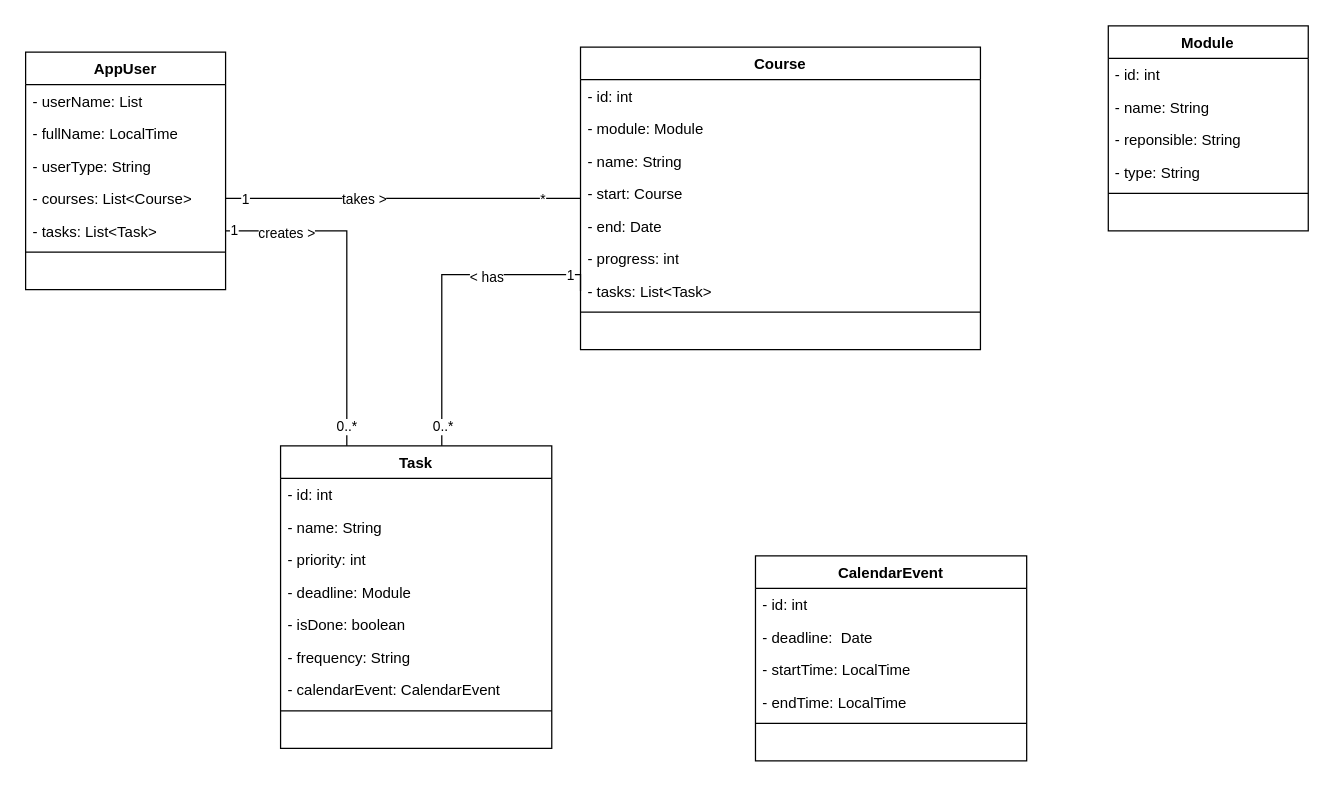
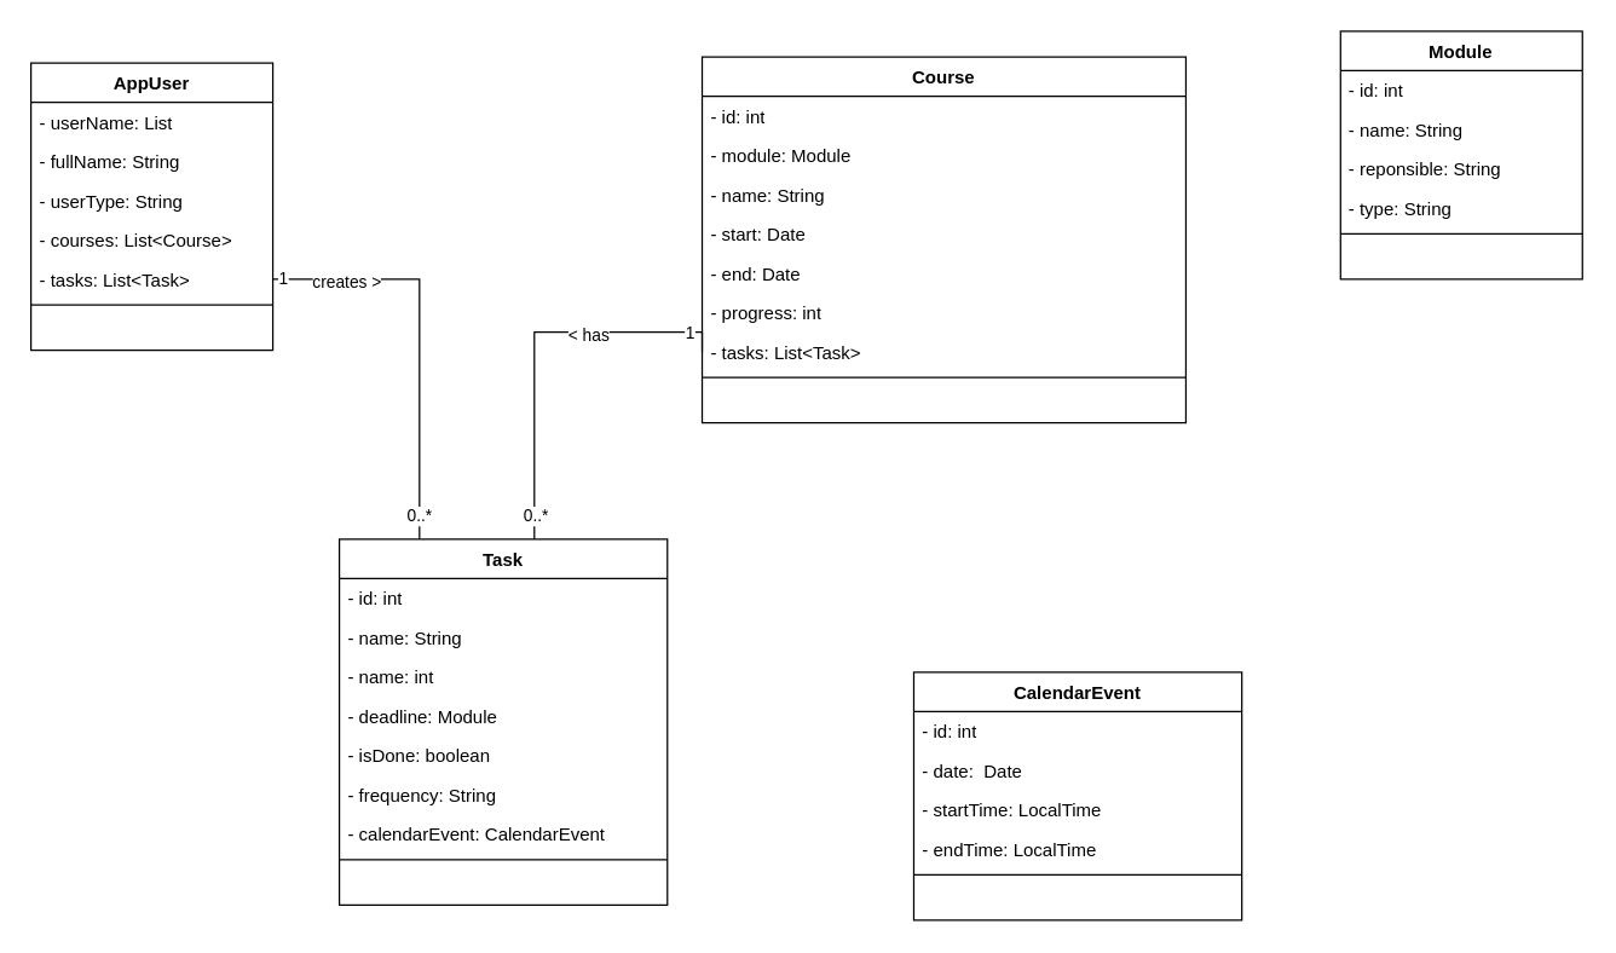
  <mxCell id="0" />
  <mxCell id="1" parent="0" />
- <mxCell id="2" style="edgeStyle=orthogonalEdgeStyle;rounded=0;orthogonalLoop=1;jettySize=auto;html=1;exitX=1;exitY=0.5;exitDx=0;exitDy=0;endArrow=none;endFill=0;" parent="1" source="10" target="14" edge="1"><mxGeometry relative="1" as="geometry"><mxPoint x="373" y="5" as="sourcePoint" /><mxPoint x="408" y="219" as="targetPoint" /></mxGeometry></mxCell>
- <mxCell id="3" value="takes &amp;gt;" style="edgeLabel;html=1;align=center;verticalAlign=middle;resizable=0;points=[];" parent="2" vertex="1" connectable="0"><mxGeometry x="-0.226" y="2" relative="1" as="geometry"><mxPoint y="2" as="offset" /></mxGeometry></mxCell>
- <mxCell id="4" value="*" style="edgeLabel;html=1;align=center;verticalAlign=middle;resizable=0;points=[];" parent="2" vertex="1" connectable="0"><mxGeometry x="0.73" relative="1" as="geometry"><mxPoint x="7" as="offset" /></mxGeometry></mxCell>
- <mxCell id="5" value="1" style="edgeLabel;html=1;align=center;verticalAlign=middle;resizable=0;points=[];" parent="2" vertex="1" connectable="0"><mxGeometry x="-0.897" relative="1" as="geometry"><mxPoint as="offset" /></mxGeometry></mxCell>
  <mxCell id="6" value="AppUser" style="swimlane;fontStyle=1;align=center;verticalAlign=top;childLayout=stackLayout;horizontal=1;startSize=26;horizontalStack=0;resizeParent=1;resizeParentMax=0;resizeLast=0;collapsible=1;marginBottom=0;whiteSpace=wrap;html=1;" parent="1" vertex="1"><mxGeometry x="20" y="41" width="160" height="190" as="geometry" /></mxCell>
  <mxCell id="7" value="- userName: List" style="text;strokeColor=none;fillColor=none;align=left;verticalAlign=top;spacingLeft=4;spacingRight=4;overflow=hidden;rotatable=0;points=[[0,0.5],[1,0.5]];portConstraint=eastwest;whiteSpace=wrap;html=1;" parent="6" vertex="1"><mxGeometry y="26" width="160" height="26" as="geometry" /></mxCell>
- <mxCell id="8" value="- fullName: LocalTime" style="text;strokeColor=none;fillColor=none;align=left;verticalAlign=top;spacingLeft=4;spacingRight=4;overflow=hidden;rotatable=0;points=[[0,0.5],[1,0.5]];portConstraint=eastwest;whiteSpace=wrap;html=1;" parent="6" vertex="1"><mxGeometry y="52" width="160" height="26" as="geometry" /></mxCell>
+ <mxCell id="8" value="- fullName: String" style="text;strokeColor=none;fillColor=none;align=left;verticalAlign=top;spacingLeft=4;spacingRight=4;overflow=hidden;rotatable=0;points=[[0,0.5],[1,0.5]];portConstraint=eastwest;whiteSpace=wrap;html=1;" parent="6" vertex="1"><mxGeometry y="52" width="160" height="26" as="geometry" /></mxCell>
  <mxCell id="9" value="- userType: String" style="text;strokeColor=none;fillColor=none;align=left;verticalAlign=top;spacingLeft=4;spacingRight=4;overflow=hidden;rotatable=0;points=[[0,0.5],[1,0.5]];portConstraint=eastwest;whiteSpace=wrap;html=1;" parent="6" vertex="1"><mxGeometry y="78" width="160" height="26" as="geometry" /></mxCell>
  <mxCell id="10" value="- courses: List&amp;lt;Course&amp;gt;" style="text;strokeColor=none;fillColor=none;align=left;verticalAlign=top;spacingLeft=4;spacingRight=4;overflow=hidden;rotatable=0;points=[[0,0.5],[1,0.5]];portConstraint=eastwest;whiteSpace=wrap;html=1;" parent="6" vertex="1"><mxGeometry y="104" width="160" height="26" as="geometry" /></mxCell>
  <mxCell id="11" value="- tasks: List&amp;lt;Task&amp;gt;&amp;nbsp;" style="text;strokeColor=none;fillColor=none;align=left;verticalAlign=top;spacingLeft=4;spacingRight=4;overflow=hidden;rotatable=0;points=[[0,0.5],[1,0.5]];portConstraint=eastwest;whiteSpace=wrap;html=1;" parent="6" vertex="1"><mxGeometry y="130" width="160" height="26" as="geometry" /></mxCell>
  <mxCell id="12" value="" style="line;strokeWidth=1;fillColor=none;align=left;verticalAlign=middle;spacingTop=-1;spacingLeft=3;spacingRight=3;rotatable=0;labelPosition=right;points=[];portConstraint=eastwest;strokeColor=inherit;" parent="6" vertex="1"><mxGeometry y="156" width="160" height="8" as="geometry" /></mxCell>
  <mxCell id="13" value="&amp;nbsp;" style="text;strokeColor=none;fillColor=none;align=left;verticalAlign=top;spacingLeft=4;spacingRight=4;overflow=hidden;rotatable=0;points=[[0,0.5],[1,0.5]];portConstraint=eastwest;whiteSpace=wrap;html=1;" parent="6" vertex="1"><mxGeometry y="164" width="160" height="26" as="geometry" /></mxCell>
  <mxCell id="14" value="Course" style="swimlane;fontStyle=1;align=center;verticalAlign=top;childLayout=stackLayout;horizontal=1;startSize=26;horizontalStack=0;resizeParent=1;resizeParentMax=0;resizeLast=0;collapsible=1;marginBottom=0;whiteSpace=wrap;html=1;" parent="1" vertex="1"><mxGeometry x="464" y="37" width="320" height="242" as="geometry" /></mxCell>
  <mxCell id="15" value="- id: int" style="text;strokeColor=none;fillColor=none;align=left;verticalAlign=top;spacingLeft=4;spacingRight=4;overflow=hidden;rotatable=0;points=[[0,0.5],[1,0.5]];portConstraint=eastwest;whiteSpace=wrap;html=1;" parent="14" vertex="1"><mxGeometry y="26" width="320" height="26" as="geometry" /></mxCell>
  <mxCell id="16" value="- module: Module" style="text;strokeColor=none;fillColor=none;align=left;verticalAlign=top;spacingLeft=4;spacingRight=4;overflow=hidden;rotatable=0;points=[[0,0.5],[1,0.5]];portConstraint=eastwest;whiteSpace=wrap;html=1;" parent="14" vertex="1"><mxGeometry y="52" width="320" height="26" as="geometry" /></mxCell>
  <mxCell id="17" value="- name: String" style="text;strokeColor=none;fillColor=none;align=left;verticalAlign=top;spacingLeft=4;spacingRight=4;overflow=hidden;rotatable=0;points=[[0,0.5],[1,0.5]];portConstraint=eastwest;whiteSpace=wrap;html=1;" parent="14" vertex="1"><mxGeometry y="78" width="320" height="26" as="geometry" /></mxCell>
- <mxCell id="18" value="- start: Course" style="text;strokeColor=none;fillColor=none;align=left;verticalAlign=top;spacingLeft=4;spacingRight=4;overflow=hidden;rotatable=0;points=[[0,0.5],[1,0.5]];portConstraint=eastwest;whiteSpace=wrap;html=1;" parent="14" vertex="1"><mxGeometry y="104" width="320" height="26" as="geometry" /></mxCell>
+ <mxCell id="18" value="- start: Date" style="text;strokeColor=none;fillColor=none;align=left;verticalAlign=top;spacingLeft=4;spacingRight=4;overflow=hidden;rotatable=0;points=[[0,0.5],[1,0.5]];portConstraint=eastwest;whiteSpace=wrap;html=1;" parent="14" vertex="1"><mxGeometry y="104" width="320" height="26" as="geometry" /></mxCell>
  <mxCell id="19" value="- end: Date" style="text;strokeColor=none;fillColor=none;align=left;verticalAlign=top;spacingLeft=4;spacingRight=4;overflow=hidden;rotatable=0;points=[[0,0.5],[1,0.5]];portConstraint=eastwest;whiteSpace=wrap;html=1;" parent="14" vertex="1"><mxGeometry y="130" width="320" height="26" as="geometry" /></mxCell>
  <mxCell id="20" value="- progress: int" style="text;strokeColor=none;fillColor=none;align=left;verticalAlign=top;spacingLeft=4;spacingRight=4;overflow=hidden;rotatable=0;points=[[0,0.5],[1,0.5]];portConstraint=eastwest;whiteSpace=wrap;html=1;" parent="14" vertex="1"><mxGeometry y="156" width="320" height="26" as="geometry" /></mxCell>
  <mxCell id="21" value="- tasks: List&amp;lt;Task&amp;gt;&amp;nbsp;" style="text;strokeColor=none;fillColor=none;align=left;verticalAlign=top;spacingLeft=4;spacingRight=4;overflow=hidden;rotatable=0;points=[[0,0.5],[1,0.5]];portConstraint=eastwest;whiteSpace=wrap;html=1;" parent="14" vertex="1"><mxGeometry y="182" width="320" height="26" as="geometry" /></mxCell>
  <mxCell id="22" value="" style="line;strokeWidth=1;fillColor=none;align=left;verticalAlign=middle;spacingTop=-1;spacingLeft=3;spacingRight=3;rotatable=0;labelPosition=right;points=[];portConstraint=eastwest;strokeColor=inherit;" parent="14" vertex="1"><mxGeometry y="208" width="320" height="8" as="geometry" /></mxCell>
  <mxCell id="23" value="&amp;nbsp;" style="text;strokeColor=none;fillColor=none;align=left;verticalAlign=top;spacingLeft=4;spacingRight=4;overflow=hidden;rotatable=0;points=[[0,0.5],[1,0.5]];portConstraint=eastwest;whiteSpace=wrap;html=1;" parent="14" vertex="1"><mxGeometry y="216" width="320" height="26" as="geometry" /></mxCell>
  <mxCell id="24" value="Module" style="swimlane;fontStyle=1;align=center;verticalAlign=top;childLayout=stackLayout;horizontal=1;startSize=26;horizontalStack=0;resizeParent=1;resizeParentMax=0;resizeLast=0;collapsible=1;marginBottom=0;whiteSpace=wrap;html=1;" parent="1" vertex="1"><mxGeometry x="886.3" y="20" width="160" height="164" as="geometry" /></mxCell>
  <mxCell id="25" value="- id: int" style="text;strokeColor=none;fillColor=none;align=left;verticalAlign=top;spacingLeft=4;spacingRight=4;overflow=hidden;rotatable=0;points=[[0,0.5],[1,0.5]];portConstraint=eastwest;whiteSpace=wrap;html=1;" parent="24" vertex="1"><mxGeometry y="26" width="160" height="26" as="geometry" /></mxCell>
  <mxCell id="26" value="- name: String" style="text;strokeColor=none;fillColor=none;align=left;verticalAlign=top;spacingLeft=4;spacingRight=4;overflow=hidden;rotatable=0;points=[[0,0.5],[1,0.5]];portConstraint=eastwest;whiteSpace=wrap;html=1;" parent="24" vertex="1"><mxGeometry y="52" width="160" height="26" as="geometry" /></mxCell>
  <mxCell id="27" value="- reponsible: String" style="text;strokeColor=none;fillColor=none;align=left;verticalAlign=top;spacingLeft=4;spacingRight=4;overflow=hidden;rotatable=0;points=[[0,0.5],[1,0.5]];portConstraint=eastwest;whiteSpace=wrap;html=1;" parent="24" vertex="1"><mxGeometry y="78" width="160" height="26" as="geometry" /></mxCell>
  <mxCell id="28" value="- type: String" style="text;strokeColor=none;fillColor=none;align=left;verticalAlign=top;spacingLeft=4;spacingRight=4;overflow=hidden;rotatable=0;points=[[0,0.5],[1,0.5]];portConstraint=eastwest;whiteSpace=wrap;html=1;" parent="24" vertex="1"><mxGeometry y="104" width="160" height="26" as="geometry" /></mxCell>
  <mxCell id="29" value="" style="line;strokeWidth=1;fillColor=none;align=left;verticalAlign=middle;spacingTop=-1;spacingLeft=3;spacingRight=3;rotatable=0;labelPosition=right;points=[];portConstraint=eastwest;strokeColor=inherit;" parent="24" vertex="1"><mxGeometry y="130" width="160" height="8" as="geometry" /></mxCell>
  <mxCell id="30" value="&amp;nbsp;" style="text;strokeColor=none;fillColor=none;align=left;verticalAlign=top;spacingLeft=4;spacingRight=4;overflow=hidden;rotatable=0;points=[[0,0.5],[1,0.5]];portConstraint=eastwest;whiteSpace=wrap;html=1;" parent="24" vertex="1"><mxGeometry y="138" width="160" height="26" as="geometry" /></mxCell>
  <mxCell id="31" value="Task" style="swimlane;fontStyle=1;align=center;verticalAlign=top;childLayout=stackLayout;horizontal=1;startSize=26;horizontalStack=0;resizeParent=1;resizeParentMax=0;resizeLast=0;collapsible=1;marginBottom=0;whiteSpace=wrap;html=1;" parent="1" vertex="1"><mxGeometry x="224" y="356" width="217" height="242" as="geometry" /></mxCell>
  <mxCell id="32" value="- id: int" style="text;strokeColor=none;fillColor=none;align=left;verticalAlign=top;spacingLeft=4;spacingRight=4;overflow=hidden;rotatable=0;points=[[0,0.5],[1,0.5]];portConstraint=eastwest;whiteSpace=wrap;html=1;" parent="31" vertex="1"><mxGeometry y="26" width="217" height="26" as="geometry" /></mxCell>
  <mxCell id="33" value="- name: String" style="text;strokeColor=none;fillColor=none;align=left;verticalAlign=top;spacingLeft=4;spacingRight=4;overflow=hidden;rotatable=0;points=[[0,0.5],[1,0.5]];portConstraint=eastwest;whiteSpace=wrap;html=1;" parent="31" vertex="1"><mxGeometry y="52" width="217" height="26" as="geometry" /></mxCell>
- <mxCell id="34" value="- priority: int" style="text;strokeColor=none;fillColor=none;align=left;verticalAlign=top;spacingLeft=4;spacingRight=4;overflow=hidden;rotatable=0;points=[[0,0.5],[1,0.5]];portConstraint=eastwest;whiteSpace=wrap;html=1;" parent="31" vertex="1"><mxGeometry y="78" width="217" height="26" as="geometry" /></mxCell>
+ <mxCell id="34" value="- name: int" style="text;strokeColor=none;fillColor=none;align=left;verticalAlign=top;spacingLeft=4;spacingRight=4;overflow=hidden;rotatable=0;points=[[0,0.5],[1,0.5]];portConstraint=eastwest;whiteSpace=wrap;html=1;" parent="31" vertex="1"><mxGeometry y="78" width="217" height="26" as="geometry" /></mxCell>
  <mxCell id="35" value="- deadline: Module" style="text;strokeColor=none;fillColor=none;align=left;verticalAlign=top;spacingLeft=4;spacingRight=4;overflow=hidden;rotatable=0;points=[[0,0.5],[1,0.5]];portConstraint=eastwest;whiteSpace=wrap;html=1;" parent="31" vertex="1"><mxGeometry y="104" width="217" height="26" as="geometry" /></mxCell>
  <mxCell id="36" value="- isDone: boolean" style="text;strokeColor=none;fillColor=none;align=left;verticalAlign=top;spacingLeft=4;spacingRight=4;overflow=hidden;rotatable=0;points=[[0,0.5],[1,0.5]];portConstraint=eastwest;whiteSpace=wrap;html=1;" parent="31" vertex="1"><mxGeometry y="130" width="217" height="26" as="geometry" /></mxCell>
  <mxCell id="37" value="- frequency: String" style="text;strokeColor=none;fillColor=none;align=left;verticalAlign=top;spacingLeft=4;spacingRight=4;overflow=hidden;rotatable=0;points=[[0,0.5],[1,0.5]];portConstraint=eastwest;whiteSpace=wrap;html=1;" parent="31" vertex="1"><mxGeometry y="156" width="217" height="26" as="geometry" /></mxCell>
  <mxCell id="38" value="- calendarEvent: CalendarEvent" style="text;strokeColor=none;fillColor=none;align=left;verticalAlign=top;spacingLeft=4;spacingRight=4;overflow=hidden;rotatable=0;points=[[0,0.5],[1,0.5]];portConstraint=eastwest;whiteSpace=wrap;html=1;" parent="31" vertex="1"><mxGeometry y="182" width="217" height="26" as="geometry" /></mxCell>
  <mxCell id="39" value="" style="line;strokeWidth=1;fillColor=none;align=left;verticalAlign=middle;spacingTop=-1;spacingLeft=3;spacingRight=3;rotatable=0;labelPosition=right;points=[];portConstraint=eastwest;strokeColor=inherit;" parent="31" vertex="1"><mxGeometry y="208" width="217" height="8" as="geometry" /></mxCell>
  <mxCell id="40" value="&amp;nbsp;" style="text;strokeColor=none;fillColor=none;align=left;verticalAlign=top;spacingLeft=4;spacingRight=4;overflow=hidden;rotatable=0;points=[[0,0.5],[1,0.5]];portConstraint=eastwest;whiteSpace=wrap;html=1;" parent="31" vertex="1"><mxGeometry y="216" width="217" height="26" as="geometry" /></mxCell>
  <mxCell id="41" style="edgeStyle=orthogonalEdgeStyle;rounded=0;orthogonalLoop=1;jettySize=auto;html=1;exitX=1;exitY=0.5;exitDx=0;exitDy=0;endArrow=none;endFill=0;" parent="1" source="11" target="31" edge="1"><mxGeometry relative="1" as="geometry"><Array as="points"><mxPoint x="277" y="184" /></Array></mxGeometry></mxCell>
  <mxCell id="42" value="1" style="edgeLabel;html=1;align=center;verticalAlign=middle;resizable=0;points=[];" parent="41" vertex="1" connectable="0"><mxGeometry x="-0.957" y="1" relative="1" as="geometry"><mxPoint as="offset" /></mxGeometry></mxCell>
  <mxCell id="43" value="creates &amp;gt;" style="edgeLabel;html=1;align=center;verticalAlign=middle;resizable=0;points=[];" parent="41" vertex="1" connectable="0"><mxGeometry x="0.162" y="2" relative="1" as="geometry"><mxPoint x="-51" y="-58" as="offset" /></mxGeometry></mxCell>
  <mxCell id="44" value="0..*" style="edgeLabel;html=1;align=center;verticalAlign=middle;resizable=0;points=[];" parent="41" vertex="1" connectable="0"><mxGeometry x="0.88" y="-1" relative="1" as="geometry"><mxPoint as="offset" /></mxGeometry></mxCell>
  <mxCell id="45" style="edgeStyle=orthogonalEdgeStyle;rounded=0;orthogonalLoop=1;jettySize=auto;html=1;exitX=0;exitY=0.5;exitDx=0;exitDy=0;endArrow=none;endFill=0;" parent="1" source="21" target="31" edge="1"><mxGeometry relative="1" as="geometry"><Array as="points"><mxPoint x="353" y="219" /></Array></mxGeometry></mxCell>
  <mxCell id="46" value="1" style="edgeLabel;html=1;align=center;verticalAlign=middle;resizable=0;points=[];" parent="45" vertex="1" connectable="0"><mxGeometry x="-0.947" y="-1" relative="1" as="geometry"><mxPoint x="-10" y="-6" as="offset" /></mxGeometry></mxCell>
  <mxCell id="47" value="0..*" style="edgeLabel;html=1;align=center;verticalAlign=middle;resizable=0;points=[];" parent="45" vertex="1" connectable="0"><mxGeometry x="0.877" relative="1" as="geometry"><mxPoint as="offset" /></mxGeometry></mxCell>
  <mxCell id="48" value="&amp;lt; has" style="edgeLabel;html=1;align=center;verticalAlign=middle;resizable=0;points=[];" parent="45" vertex="1" connectable="0"><mxGeometry x="-0.318" y="1" relative="1" as="geometry"><mxPoint as="offset" /></mxGeometry></mxCell>
  <mxCell id="49" value="CalendarEvent" style="swimlane;fontStyle=1;align=center;verticalAlign=top;childLayout=stackLayout;horizontal=1;startSize=26;horizontalStack=0;resizeParent=1;resizeParentMax=0;resizeLast=0;collapsible=1;marginBottom=0;whiteSpace=wrap;html=1;" parent="1" vertex="1"><mxGeometry x="604" y="444" width="217" height="164" as="geometry" /></mxCell>
  <mxCell id="50" value="- id: int" style="text;strokeColor=none;fillColor=none;align=left;verticalAlign=top;spacingLeft=4;spacingRight=4;overflow=hidden;rotatable=0;points=[[0,0.5],[1,0.5]];portConstraint=eastwest;whiteSpace=wrap;html=1;" parent="49" vertex="1"><mxGeometry y="26" width="217" height="26" as="geometry" /></mxCell>
- <mxCell id="51" value="- deadline:&amp;nbsp; Date" style="text;strokeColor=none;fillColor=none;align=left;verticalAlign=top;spacingLeft=4;spacingRight=4;overflow=hidden;rotatable=0;points=[[0,0.5],[1,0.5]];portConstraint=eastwest;whiteSpace=wrap;html=1;" parent="49" vertex="1"><mxGeometry y="52" width="217" height="26" as="geometry" /></mxCell>
+ <mxCell id="51" value="- date:&amp;nbsp; Date" style="text;strokeColor=none;fillColor=none;align=left;verticalAlign=top;spacingLeft=4;spacingRight=4;overflow=hidden;rotatable=0;points=[[0,0.5],[1,0.5]];portConstraint=eastwest;whiteSpace=wrap;html=1;" parent="49" vertex="1"><mxGeometry y="52" width="217" height="26" as="geometry" /></mxCell>
  <mxCell id="52" value="- startTime: LocalTime" style="text;strokeColor=none;fillColor=none;align=left;verticalAlign=top;spacingLeft=4;spacingRight=4;overflow=hidden;rotatable=0;points=[[0,0.5],[1,0.5]];portConstraint=eastwest;whiteSpace=wrap;html=1;" parent="49" vertex="1"><mxGeometry y="78" width="217" height="26" as="geometry" /></mxCell>
  <mxCell id="53" value="- endTime: LocalTime" style="text;strokeColor=none;fillColor=none;align=left;verticalAlign=top;spacingLeft=4;spacingRight=4;overflow=hidden;rotatable=0;points=[[0,0.5],[1,0.5]];portConstraint=eastwest;whiteSpace=wrap;html=1;" parent="49" vertex="1"><mxGeometry y="104" width="217" height="26" as="geometry" /></mxCell>
  <mxCell id="54" value="" style="line;strokeWidth=1;fillColor=none;align=left;verticalAlign=middle;spacingTop=-1;spacingLeft=3;spacingRight=3;rotatable=0;labelPosition=right;points=[];portConstraint=eastwest;strokeColor=inherit;" parent="49" vertex="1"><mxGeometry y="130" width="217" height="8" as="geometry" /></mxCell>
  <mxCell id="55" value="&amp;nbsp;" style="text;strokeColor=none;fillColor=none;align=left;verticalAlign=top;spacingLeft=4;spacingRight=4;overflow=hidden;rotatable=0;points=[[0,0.5],[1,0.5]];portConstraint=eastwest;whiteSpace=wrap;html=1;" parent="49" vertex="1"><mxGeometry y="138" width="217" height="26" as="geometry" /></mxCell>
